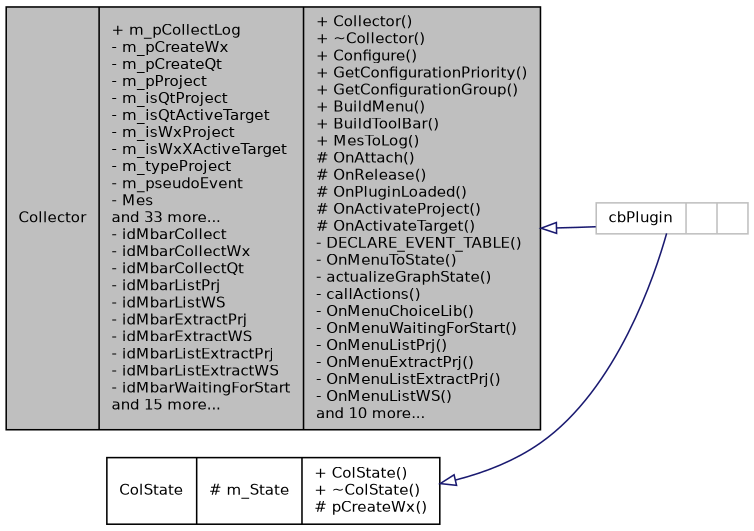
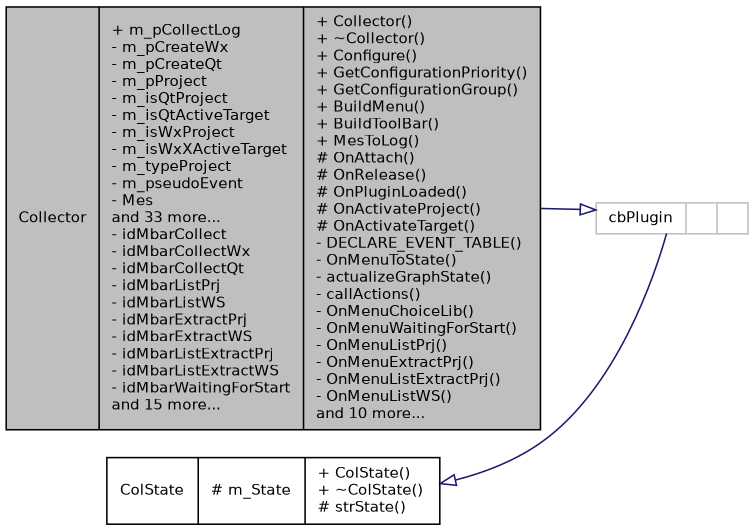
  digraph {
    rankdir=LR
    node [color=black fillcolor=white fontname=Helvetica fontsize=10 shape=record style=filled]
    edge [arrowtail=onormal color=midnightblue dir=back fontname=Helvetica fontsize=10 labelfontname=Helvetica labelfontsize=10 style=solid]
    n1 [fillcolor=grey75 fontcolor=black height=0.2 label="{Collector\n|+ m_pCollectLog\l- m_pCreateWx\l- m_pCreateQt\l- m_pProject\l- m_isQtProject\l- m_isQtActiveTarget\l- m_isWxProject\l- m_isWxXActiveTarget\l- m_typeProject\l- m_pseudoEvent\l- Mes\land 33 more...\l- idMbarCollect\l- idMbarCollectWx\l- idMbarCollectQt\l- idMbarListPrj\l- idMbarListWS\l- idMbarExtractPrj\l- idMbarExtractWS\l- idMbarListExtractPrj\l- idMbarListExtractWS\l- idMbarWaitingForStart\land 15 more...\l|+ Collector()\l+ ~Collector()\l+ Configure()\l+ GetConfigurationPriority()\l+ GetConfigurationGroup()\l+ BuildMenu()\l+ BuildToolBar()\l+ MesToLog()\l# OnAttach()\l# OnRelease()\l# OnPluginLoaded()\l# OnActivateProject()\l# OnActivateTarget()\l- DECLARE_EVENT_TABLE()\l- OnMenuToState()\l- actualizeGraphState()\l- callActions()\l- OnMenuChoiceLib()\l- OnMenuWaitingForStart()\l- OnMenuListPrj()\l- OnMenuExtractPrj()\l- OnMenuListExtractPrj()\l- OnMenuListWS()\land 10 more...\l}" width=0.4]
    n2 [color=grey75 height=0.2 label="{cbPlugin\n||}" width=0.4]
-   n3 [height=0.2 label="{ColState\n|# m_State\l|+ ColState()\l+ ~ColState()\l# pCreateWx()\l}" width=0.4]
-   n1 -> n2
+   n3 [height=0.2 label="{ColState\n|# m_State\l|+ ColState()\l+ ~ColState()\l# strState()\l}" width=0.4]
+   n2 -> n1
    n3 -> n2
  }
